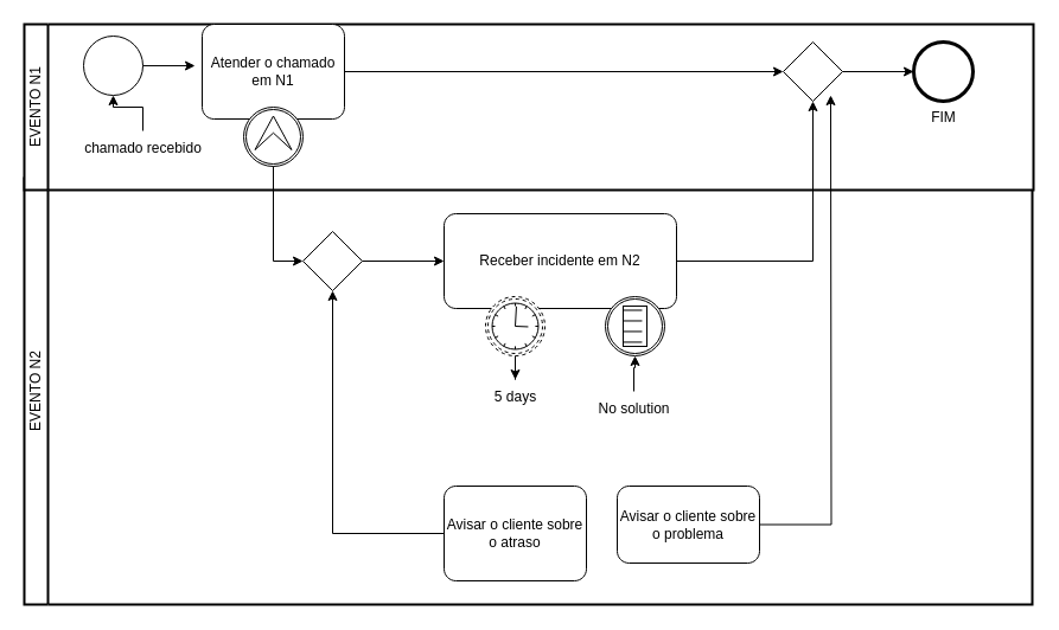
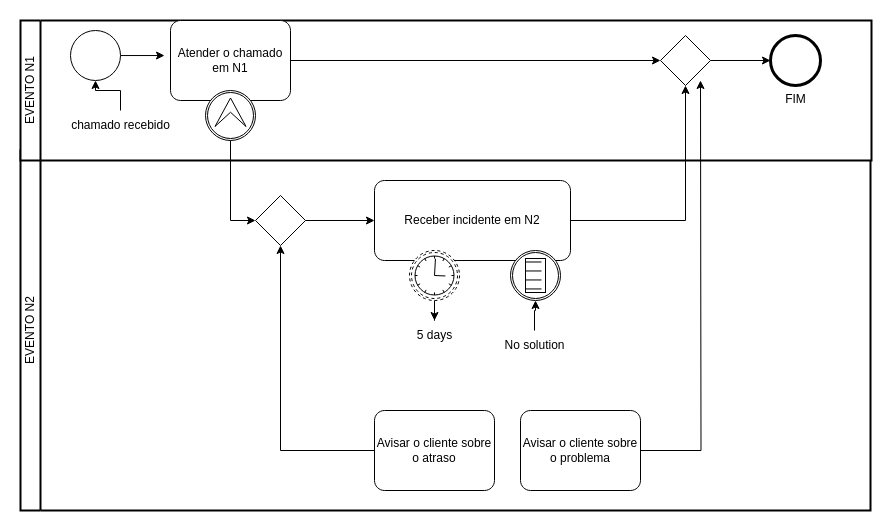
  <mxCell id="0" />
  <mxCell id="1" parent="0" />
  <mxCell id="2" value="EVENTO N2" style="swimlane;html=1;startSize=20;fontStyle=0;collapsible=0;horizontal=0;swimlaneLine=1;swimlaneFillColor=#ffffff;strokeWidth=2;whiteSpace=wrap;" parent="1" vertex="1"><mxGeometry y="150" width="850" height="360" as="geometry" x="20" /></mxCell>
  <mxCell id="3" value="EVENTO N1" style="swimlane;html=1;startSize=20;fontStyle=0;collapsible=0;horizontal=0;swimlaneLine=1;swimlaneFillColor=#ffffff;strokeWidth=2;whiteSpace=wrap;" parent="1" vertex="1"><mxGeometry y="20" width="851" height="140" as="geometry" x="20" /></mxCell>
  <mxCell id="4" value="chamado recebido" style="text;html=1;align=center;verticalAlign=middle;resizable=0;points=[];autosize=1;strokeColor=none;fillColor=none;" parent="3" vertex="1"><mxGeometry x="40" y="90" width="120" height="30" as="geometry" /></mxCell>
  <mxCell id="5" value="" style="points=[[0.145,0.145,0],[0.5,0,0],[0.855,0.145,0],[1,0.5,0],[0.855,0.855,0],[0.5,1,0],[0.145,0.855,0],[0,0.5,0]];shape=mxgraph.bpmn.event;html=1;verticalLabelPosition=bottom;labelBackgroundColor=#ffffff;verticalAlign=top;align=center;perimeter=ellipsePerimeter;outlineConnect=0;aspect=fixed;outline=standard;symbol=general;" parent="1" vertex="1"><mxGeometry x="70" y="30" width="50" height="50" as="geometry" /></mxCell>
  <mxCell id="6" value="Atender o chamado em N1" style="points=[[0.25,0,0],[0.5,0,0],[0.75,0,0],[1,0.25,0],[1,0.5,0],[1,0.75,0],[0.75,1,0],[0.5,1,0],[0.25,1,0],[0,0.75,0],[0,0.5,0],[0,0.25,0]];shape=mxgraph.bpmn.task;whiteSpace=wrap;rectStyle=rounded;size=10;html=1;container=1;expand=0;collapsible=0;taskMarker=abstract;" parent="1" vertex="1"><mxGeometry x="170" y="20" width="120" height="80" as="geometry" /></mxCell>
  <mxCell id="7" value="" style="points=[[0.145,0.145,0],[0.5,0,0],[0.855,0.145,0],[1,0.5,0],[0.855,0.855,0],[0.5,1,0],[0.145,0.855,0],[0,0.5,0]];shape=mxgraph.bpmn.event;html=1;verticalLabelPosition=bottom;labelBackgroundColor=#ffffff;verticalAlign=top;align=center;perimeter=ellipsePerimeter;outlineConnect=0;aspect=fixed;outline=boundInt;symbol=escalation;" parent="1" vertex="1"><mxGeometry x="205" y="90" width="50" height="50" as="geometry" /></mxCell>
  <mxCell id="8" value="Receber incidente em N2" style="points=[[0.25,0,0],[0.5,0,0],[0.75,0,0],[1,0.25,0],[1,0.5,0],[1,0.75,0],[0.75,1,0],[0.5,1,0],[0.25,1,0],[0,0.75,0],[0,0.5,0],[0,0.25,0]];shape=mxgraph.bpmn.task;whiteSpace=wrap;rectStyle=rounded;size=10;html=1;container=1;expand=0;collapsible=0;taskMarker=abstract;" parent="1" vertex="1"><mxGeometry x="374" y="180" width="196" height="80" as="geometry" /></mxCell>
  <mxCell id="9" value="" style="points=[[0.145,0.145,0],[0.5,0,0],[0.855,0.145,0],[1,0.5,0],[0.855,0.855,0],[0.5,1,0],[0.145,0.855,0],[0,0.5,0]];shape=mxgraph.bpmn.event;html=1;verticalLabelPosition=bottom;labelBackgroundColor=#ffffff;verticalAlign=top;align=center;perimeter=ellipsePerimeter;outlineConnect=0;aspect=fixed;outline=boundInt;symbol=conditional;" parent="8" vertex="1"><mxGeometry x="136" y="70" width="50" height="50" as="geometry" /></mxCell>
  <mxCell id="10" style="edgeStyle=orthogonalEdgeStyle;rounded=0;orthogonalLoop=1;jettySize=auto;html=1;entryX=0;entryY=0.5;entryDx=0;entryDy=0;entryPerimeter=0;exitX=0.5;exitY=1;exitDx=0;exitDy=0;exitPerimeter=0;" parent="1" source="7" target="20" edge="1"><mxGeometry relative="1" as="geometry" /></mxCell>
  <mxCell id="11" value="" style="points=[[0.25,0.25,0],[0.5,0,0],[0.75,0.25,0],[1,0.5,0],[0.75,0.75,0],[0.5,1,0],[0.25,0.75,0],[0,0.5,0]];shape=mxgraph.bpmn.gateway2;html=1;verticalLabelPosition=bottom;labelBackgroundColor=#ffffff;verticalAlign=top;align=center;perimeter=rhombusPerimeter;outlineConnect=0;outline=none;symbol=none;" parent="1" vertex="1"><mxGeometry x="660" y="35" width="50" height="50" as="geometry" /></mxCell>
  <mxCell id="12" style="edgeStyle=orthogonalEdgeStyle;rounded=0;orthogonalLoop=1;jettySize=auto;html=1;entryX=0;entryY=0.5;entryDx=0;entryDy=0;entryPerimeter=0;" parent="1" source="6" target="11" edge="1"><mxGeometry relative="1" as="geometry" /></mxCell>
  <mxCell id="13" style="edgeStyle=orthogonalEdgeStyle;rounded=0;orthogonalLoop=1;jettySize=auto;html=1;entryX=0.5;entryY=1;entryDx=0;entryDy=0;entryPerimeter=0;" parent="1" source="8" target="11" edge="1"><mxGeometry relative="1" as="geometry" /></mxCell>
  <mxCell id="14" value="FIM" style="points=[[0.145,0.145,0],[0.5,0,0],[0.855,0.145,0],[1,0.5,0],[0.855,0.855,0],[0.5,1,0],[0.145,0.855,0],[0,0.5,0]];shape=mxgraph.bpmn.event;html=1;verticalLabelPosition=bottom;labelBackgroundColor=#ffffff;verticalAlign=top;align=center;perimeter=ellipsePerimeter;outlineConnect=0;aspect=fixed;outline=end;symbol=terminate2;" parent="1" vertex="1"><mxGeometry x="770" y="35" width="50" height="50" as="geometry" /></mxCell>
  <mxCell id="15" style="edgeStyle=orthogonalEdgeStyle;rounded=0;orthogonalLoop=1;jettySize=auto;html=1;entryX=0;entryY=0.5;entryDx=0;entryDy=0;entryPerimeter=0;" parent="1" source="11" target="14" edge="1"><mxGeometry relative="1" as="geometry" /></mxCell>
  <mxCell id="16" value="5 days" style="text;html=1;align=center;verticalAlign=middle;resizable=0;points=[];autosize=1;strokeColor=none;fillColor=none;" parent="1" vertex="1"><mxGeometry x="404" y="320" width="60" height="30" as="geometry" /></mxCell>
  <mxCell id="17" value="Avisar o cliente sobre o atraso" style="points=[[0.25,0,0],[0.5,0,0],[0.75,0,0],[1,0.25,0],[1,0.5,0],[1,0.75,0],[0.75,1,0],[0.5,1,0],[0.25,1,0],[0,0.75,0],[0,0.5,0],[0,0.25,0]];shape=mxgraph.bpmn.task;whiteSpace=wrap;rectStyle=rounded;size=10;html=1;container=1;expand=0;collapsible=0;taskMarker=abstract;" parent="1" vertex="1"><mxGeometry x="374" y="410" width="120" height="80" as="geometry" /></mxCell>
  <mxCell id="18" style="edgeStyle=orthogonalEdgeStyle;rounded=0;orthogonalLoop=1;jettySize=auto;html=1;entryX=0.5;entryY=0;entryDx=0;entryDy=0;entryPerimeter=0;" parent="1" source="23" target="16" edge="1"><mxGeometry relative="1" as="geometry" /></mxCell>
  <mxCell id="19" style="edgeStyle=orthogonalEdgeStyle;rounded=0;orthogonalLoop=1;jettySize=auto;html=1;entryX=-0.05;entryY=0.438;entryDx=0;entryDy=0;entryPerimeter=0;" parent="1" source="5" target="6" edge="1"><mxGeometry relative="1" as="geometry" /></mxCell>
  <mxCell id="20" value="" style="points=[[0.25,0.25,0],[0.5,0,0],[0.75,0.25,0],[1,0.5,0],[0.75,0.75,0],[0.5,1,0],[0.25,0.75,0],[0,0.5,0]];shape=mxgraph.bpmn.gateway2;html=1;verticalLabelPosition=bottom;labelBackgroundColor=#ffffff;verticalAlign=top;align=center;perimeter=rhombusPerimeter;outlineConnect=0;outline=none;symbol=none;" parent="1" vertex="1"><mxGeometry x="255" y="195" width="50" height="50" as="geometry" /></mxCell>
  <mxCell id="21" style="edgeStyle=orthogonalEdgeStyle;rounded=0;orthogonalLoop=1;jettySize=auto;html=1;entryX=0;entryY=0.5;entryDx=0;entryDy=0;entryPerimeter=0;" parent="1" source="20" target="8" edge="1"><mxGeometry relative="1" as="geometry" /></mxCell>
  <mxCell id="22" style="edgeStyle=orthogonalEdgeStyle;rounded=0;orthogonalLoop=1;jettySize=auto;html=1;entryX=0.5;entryY=1;entryDx=0;entryDy=0;entryPerimeter=0;" parent="1" source="17" target="20" edge="1"><mxGeometry relative="1" as="geometry" /></mxCell>
  <mxCell id="23" value="" style="points=[[0.145,0.145,0],[0.5,0,0],[0.855,0.145,0],[1,0.5,0],[0.855,0.855,0],[0.5,1,0],[0.145,0.855,0],[0,0.5,0]];shape=mxgraph.bpmn.event;html=1;verticalLabelPosition=bottom;labelBackgroundColor=#ffffff;verticalAlign=top;align=center;perimeter=ellipsePerimeter;outlineConnect=0;aspect=fixed;outline=boundNonint;symbol=timer;" parent="1" vertex="1"><mxGeometry x="408.997" y="250" width="50" height="50" as="geometry" /></mxCell>
  <mxCell id="24" value="No solution" style="text;html=1;align=center;verticalAlign=middle;resizable=0;points=[];autosize=1;strokeColor=none;fillColor=none;" parent="1" vertex="1"><mxGeometry x="494" y="330" width="80" height="30" as="geometry" /></mxCell>
  <mxCell id="25" style="edgeStyle=orthogonalEdgeStyle;rounded=0;orthogonalLoop=1;jettySize=auto;html=1;entryX=0.5;entryY=1;entryDx=0;entryDy=0;entryPerimeter=0;" parent="1" source="24" target="9" edge="1"><mxGeometry relative="1" as="geometry" /></mxCell>
  <mxCell id="26" style="edgeStyle=orthogonalEdgeStyle;rounded=0;orthogonalLoop=1;jettySize=auto;html=1;" parent="1" source="27" edge="1"><mxGeometry relative="1" as="geometry"><mxPoint x="700" y="80" as="targetPoint" /></mxGeometry></mxCell>
- <mxCell id="27" value="Avisar o cliente sobre o problema" style="points=[[0.25,0,0],[0.5,0,0],[0.75,0,0],[1,0.25,0],[1,0.5,0],[1,0.75,0],[0.75,1,0],[0.5,1,0],[0.25,1,0],[0,0.75,0],[0,0.5,0],[0,0.25,0]];shape=mxgraph.bpmn.task;whiteSpace=wrap;rectStyle=rounded;size=10;html=1;container=1;expand=0;collapsible=0;taskMarker=abstract;" parent="1" vertex="1"><mxGeometry x="520" y="410" width="120" height="65" as="geometry" /></mxCell>
+ <mxCell id="27" value="Avisar o cliente sobre o problema" style="points=[[0.25,0,0],[0.5,0,0],[0.75,0,0],[1,0.25,0],[1,0.5,0],[1,0.75,0],[0.75,1,0],[0.5,1,0],[0.25,1,0],[0,0.75,0],[0,0.5,0],[0,0.25,0]];shape=mxgraph.bpmn.task;whiteSpace=wrap;rectStyle=rounded;size=10;html=1;container=1;expand=0;collapsible=0;taskMarker=abstract;" parent="1" vertex="1"><mxGeometry x="520" y="410" width="120" height="80" as="geometry" /></mxCell>
  <mxCell id="28" style="edgeStyle=orthogonalEdgeStyle;rounded=0;orthogonalLoop=1;jettySize=auto;html=1;entryX=0.5;entryY=1;entryDx=0;entryDy=0;entryPerimeter=0;" parent="1" source="4" target="5" edge="1"><mxGeometry relative="1" as="geometry" /></mxCell>
